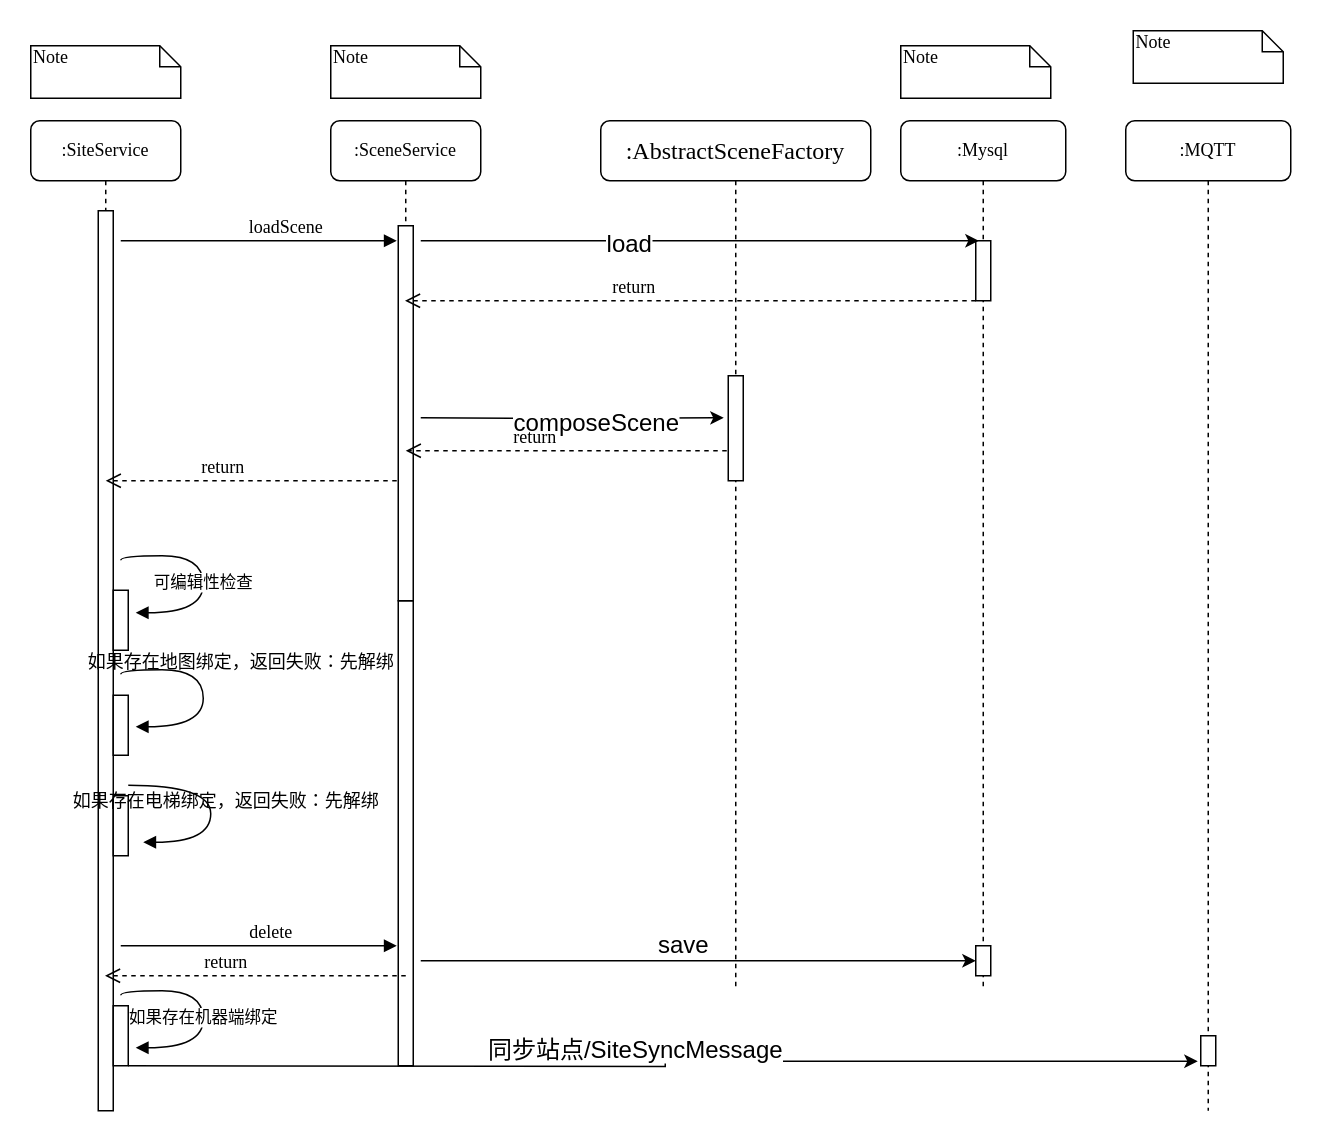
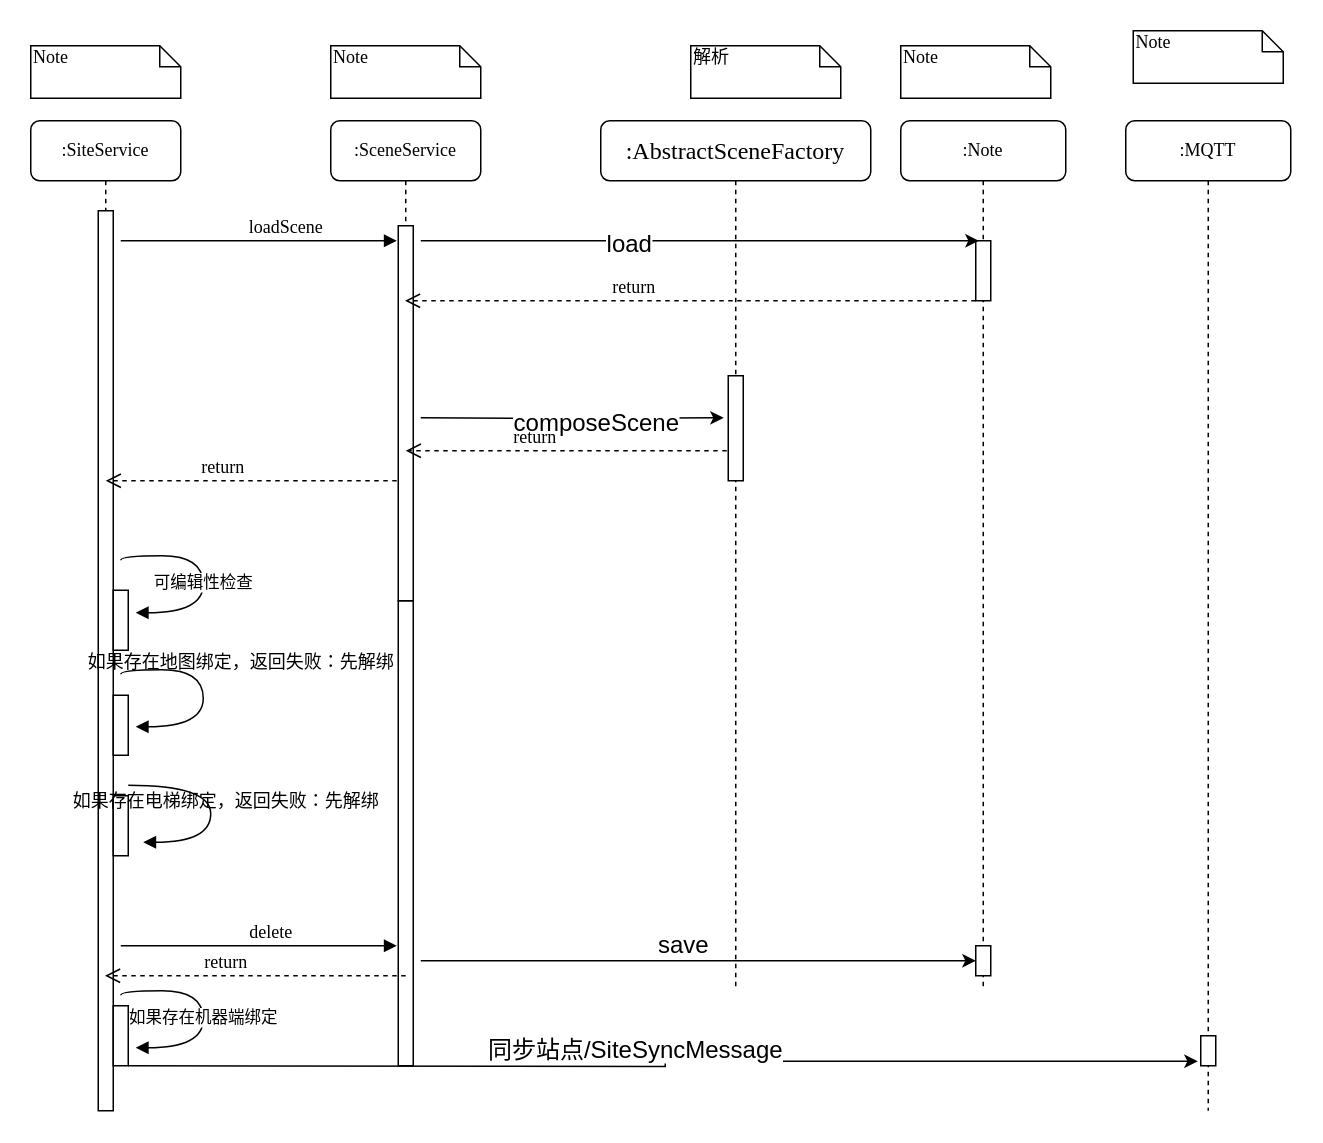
  <mxCell id="0" />
  <mxCell id="1" parent="0" />
  <mxCell id="2" value=":SceneService" style="shape=umlLifeline;perimeter=lifelinePerimeter;whiteSpace=wrap;html=1;container=1;collapsible=0;recursiveResize=0;outlineConnect=0;rounded=1;shadow=0;comic=0;labelBackgroundColor=none;strokeWidth=1;fontFamily=Verdana;fontSize=12;align=center;" parent="1" vertex="1"><mxGeometry x="220" y="80" width="100" height="630" as="geometry" /></mxCell>
  <mxCell id="3" value="" style="html=1;points=[];perimeter=orthogonalPerimeter;rounded=0;shadow=0;comic=0;labelBackgroundColor=none;strokeWidth=1;fontFamily=Verdana;fontSize=12;align=center;" parent="2" vertex="1"><mxGeometry x="45" y="320" width="10" height="310" as="geometry" /></mxCell>
  <mxCell id="4" value="" style="html=1;points=[];perimeter=orthogonalPerimeter;rounded=0;shadow=0;comic=0;labelBackgroundColor=none;strokeWidth=1;fontFamily=Verdana;fontSize=12;align=center;" parent="2" vertex="1"><mxGeometry x="45" y="70" width="10" height="250" as="geometry" /></mxCell>
  <mxCell id="5" value="&lt;font style=&quot;font-size: 16px&quot;&gt;:&lt;font style=&quot;font-size: 16px&quot;&gt;AbstractSceneFactory&lt;/font&gt;&lt;/font&gt;" style="shape=umlLifeline;perimeter=lifelinePerimeter;whiteSpace=wrap;html=1;container=1;collapsible=0;recursiveResize=0;outlineConnect=0;rounded=1;shadow=0;comic=0;labelBackgroundColor=none;strokeWidth=1;fontFamily=Verdana;fontSize=12;align=center;" parent="1" vertex="1"><mxGeometry x="400" y="80" width="180" height="580" as="geometry" /></mxCell>
  <mxCell id="6" value="" style="html=1;points=[];perimeter=orthogonalPerimeter;rounded=0;shadow=0;comic=0;labelBackgroundColor=none;strokeWidth=1;fontFamily=Verdana;fontSize=12;align=center;" parent="5" vertex="1"><mxGeometry x="85" y="170" width="10" height="70" as="geometry" /></mxCell>
  <mxCell id="7" value="return" style="html=1;verticalAlign=bottom;endArrow=open;dashed=1;endSize=8;labelBackgroundColor=none;fontFamily=Verdana;fontSize=12;edgeStyle=elbowEdgeStyle;elbow=vertical;exitX=0.5;exitY=0.968;exitDx=0;exitDy=0;exitPerimeter=0;" parent="5" target="2" edge="1"><mxGeometry x="0.2" relative="1" as="geometry"><mxPoint x="49.5" y="120" as="targetPoint" /><Array as="points"><mxPoint x="170" y="120" /></Array><mxPoint x="250" y="120.08" as="sourcePoint" /><mxPoint as="offset" /></mxGeometry></mxCell>
- <mxCell id="8" value=":Mysql" style="shape=umlLifeline;perimeter=lifelinePerimeter;whiteSpace=wrap;html=1;container=1;collapsible=0;recursiveResize=0;outlineConnect=0;rounded=1;shadow=0;comic=0;labelBackgroundColor=none;strokeWidth=1;fontFamily=Verdana;fontSize=12;align=center;" parent="1" vertex="1"><mxGeometry x="600" y="80" width="110" height="580" as="geometry" /></mxCell>
+ <mxCell id="8" value=":Note" style="shape=umlLifeline;perimeter=lifelinePerimeter;whiteSpace=wrap;html=1;container=1;collapsible=0;recursiveResize=0;outlineConnect=0;rounded=1;shadow=0;comic=0;labelBackgroundColor=none;strokeWidth=1;fontFamily=Verdana;fontSize=12;align=center;" parent="1" vertex="1"><mxGeometry x="600" y="80" width="110" height="580" as="geometry" /></mxCell>
  <mxCell id="9" value="" style="html=1;points=[];perimeter=orthogonalPerimeter;rounded=0;shadow=0;comic=0;labelBackgroundColor=none;strokeWidth=1;fontFamily=Verdana;fontSize=12;align=center;" parent="8" vertex="1"><mxGeometry x="50" y="550" width="10" height="20" as="geometry" /></mxCell>
  <mxCell id="10" value="" style="html=1;points=[];perimeter=orthogonalPerimeter;rounded=0;shadow=0;comic=0;labelBackgroundColor=none;strokeWidth=1;fontFamily=Verdana;fontSize=12;align=center;" parent="8" vertex="1"><mxGeometry x="50" y="80" width="10" height="40" as="geometry" /></mxCell>
  <mxCell id="11" value=":SiteService" style="shape=umlLifeline;perimeter=lifelinePerimeter;whiteSpace=wrap;html=1;container=1;collapsible=0;recursiveResize=0;outlineConnect=0;rounded=1;shadow=0;comic=0;labelBackgroundColor=none;strokeWidth=1;fontFamily=Verdana;fontSize=12;align=center;" parent="1" vertex="1"><mxGeometry x="20" y="80" width="100" height="660" as="geometry" /></mxCell>
  <mxCell id="12" value="" style="html=1;points=[];perimeter=orthogonalPerimeter;rounded=0;shadow=0;comic=0;labelBackgroundColor=none;strokeWidth=1;fontFamily=Verdana;fontSize=12;align=center;" parent="11" vertex="1"><mxGeometry x="45" y="60" width="10" height="600" as="geometry" /></mxCell>
  <mxCell id="13" value="" style="html=1;points=[];perimeter=orthogonalPerimeter;rounded=0;shadow=0;comic=0;labelBackgroundColor=none;strokeWidth=1;fontFamily=Verdana;fontSize=12;align=center;" parent="11" vertex="1"><mxGeometry x="55" y="450" width="10" height="40" as="geometry" /></mxCell>
  <mxCell id="14" value="" style="html=1;points=[];perimeter=orthogonalPerimeter;rounded=0;shadow=0;comic=0;labelBackgroundColor=none;strokeWidth=1;fontFamily=Verdana;fontSize=12;align=center;" parent="11" vertex="1"><mxGeometry x="55" y="383" width="10" height="40" as="geometry" /></mxCell>
  <mxCell id="15" value="" style="html=1;points=[];perimeter=orthogonalPerimeter;rounded=0;shadow=0;comic=0;labelBackgroundColor=none;strokeWidth=1;fontFamily=Verdana;fontSize=12;align=center;" parent="11" vertex="1"><mxGeometry x="55" y="313" width="10" height="40" as="geometry" /></mxCell>
  <mxCell id="16" value="" style="html=1;points=[];perimeter=orthogonalPerimeter;rounded=0;shadow=0;comic=0;labelBackgroundColor=none;strokeWidth=1;fontFamily=Verdana;fontSize=12;align=center;" vertex="1" parent="11"><mxGeometry x="55" y="590" width="10" height="40" as="geometry" /></mxCell>
  <mxCell id="17" value="Note" style="shape=note;whiteSpace=wrap;html=1;size=14;verticalAlign=top;align=left;spacingTop=-6;rounded=0;shadow=0;comic=0;labelBackgroundColor=none;strokeWidth=1;fontFamily=Verdana;fontSize=12" parent="1" vertex="1"><mxGeometry x="20" y="30" width="100" height="35" as="geometry" /></mxCell>
  <mxCell id="18" value="Note" style="shape=note;whiteSpace=wrap;html=1;size=14;verticalAlign=top;align=left;spacingTop=-6;rounded=0;shadow=0;comic=0;labelBackgroundColor=none;strokeWidth=1;fontFamily=Verdana;fontSize=12" parent="1" vertex="1"><mxGeometry x="220" y="30" width="100" height="35" as="geometry" /></mxCell>
+ <mxCell id="19" value="解析" style="shape=note;whiteSpace=wrap;html=1;size=14;verticalAlign=top;align=left;spacingTop=-6;rounded=0;shadow=0;comic=0;labelBackgroundColor=none;strokeWidth=1;fontFamily=Verdana;fontSize=12" parent="1" vertex="1"><mxGeometry x="460" y="30" width="100" height="35" as="geometry" /></mxCell>
  <mxCell id="20" value="Note" style="shape=note;whiteSpace=wrap;html=1;size=14;verticalAlign=top;align=left;spacingTop=-6;rounded=0;shadow=0;comic=0;labelBackgroundColor=none;strokeWidth=1;fontFamily=Verdana;fontSize=12" parent="1" vertex="1"><mxGeometry x="600" y="30" width="100" height="35" as="geometry" /></mxCell>
  <mxCell id="21" value="如果存在地图绑定，返回失败：先解绑" style="html=1;verticalAlign=bottom;endArrow=block;labelBackgroundColor=none;fontFamily=Verdana;fontSize=12;elbow=vertical;edgeStyle=orthogonalEdgeStyle;curved=1;" parent="1" edge="1"><mxGeometry x="-0.121" y="25" relative="1" as="geometry"><mxPoint x="80" y="449" as="sourcePoint" /><mxPoint x="90" y="484" as="targetPoint" /><Array as="points"><mxPoint x="80" y="446" /><mxPoint x="135" y="446" /><mxPoint x="135" y="484" /></Array><mxPoint as="offset" /></mxGeometry></mxCell>
  <mxCell id="22" value="loadScene" style="html=1;verticalAlign=bottom;endArrow=block;labelBackgroundColor=none;fontFamily=Verdana;fontSize=12;exitX=1.6;exitY=0.571;exitDx=0;exitDy=0;exitPerimeter=0;" parent="1" edge="1"><mxGeometry x="0.191" relative="1" as="geometry"><mxPoint x="80" y="160" as="sourcePoint" /><mxPoint as="offset" /><mxPoint x="264" y="160" as="targetPoint" /></mxGeometry></mxCell>
  <mxCell id="23" style="edgeStyle=orthogonalEdgeStyle;rounded=0;orthogonalLoop=1;jettySize=auto;html=1;fontSize=16;" parent="1" edge="1"><mxGeometry relative="1" as="geometry"><mxPoint x="280" y="160" as="sourcePoint" /><mxPoint x="652" y="160" as="targetPoint" /><Array as="points"><mxPoint x="280" y="160" /><mxPoint x="652" y="160" /></Array></mxGeometry></mxCell>
  <mxCell id="24" value="load" style="edgeLabel;html=1;align=center;verticalAlign=middle;resizable=0;points=[];fontSize=16;" parent="23" vertex="1" connectable="0"><mxGeometry x="-0.258" y="-1" relative="1" as="geometry"><mxPoint as="offset" /></mxGeometry></mxCell>
  <mxCell id="25" style="edgeStyle=orthogonalEdgeStyle;rounded=0;orthogonalLoop=1;jettySize=auto;html=1;entryX=-0.3;entryY=0.4;entryDx=0;entryDy=0;entryPerimeter=0;fontSize=16;" parent="1" target="6" edge="1"><mxGeometry relative="1" as="geometry"><mxPoint x="280" y="278" as="sourcePoint" /></mxGeometry></mxCell>
  <mxCell id="26" value="composeScene" style="edgeLabel;html=1;align=center;verticalAlign=middle;resizable=0;points=[];fontSize=16;" parent="25" vertex="1" connectable="0"><mxGeometry x="0.158" y="-2" relative="1" as="geometry"><mxPoint as="offset" /></mxGeometry></mxCell>
  <mxCell id="27" value="return" style="html=1;verticalAlign=bottom;endArrow=open;dashed=1;endSize=8;labelBackgroundColor=none;fontFamily=Verdana;fontSize=12;edgeStyle=elbowEdgeStyle;elbow=vertical;exitX=-0.1;exitY=0.714;exitDx=0;exitDy=0;exitPerimeter=0;" parent="1" source="6" edge="1"><mxGeometry x="0.2" relative="1" as="geometry"><mxPoint x="270" y="300" as="targetPoint" /><Array as="points"><mxPoint x="450" y="300" /></Array><mxPoint x="645" y="260" as="sourcePoint" /><mxPoint as="offset" /></mxGeometry></mxCell>
  <mxCell id="28" value="return" style="html=1;verticalAlign=bottom;endArrow=open;dashed=1;endSize=8;labelBackgroundColor=none;fontFamily=Verdana;fontSize=12;edgeStyle=elbowEdgeStyle;elbow=vertical;exitX=-0.1;exitY=0.714;exitDx=0;exitDy=0;exitPerimeter=0;" parent="1" edge="1"><mxGeometry x="0.2" relative="1" as="geometry"><mxPoint x="70" y="320" as="targetPoint" /><Array as="points"><mxPoint x="230" y="320.02" /></Array><mxPoint x="264" y="320" as="sourcePoint" /><mxPoint as="offset" /></mxGeometry></mxCell>
  <mxCell id="29" value="delete" style="html=1;verticalAlign=bottom;endArrow=block;labelBackgroundColor=none;fontFamily=Verdana;fontSize=12;exitX=1.6;exitY=0.571;exitDx=0;exitDy=0;exitPerimeter=0;" parent="1" edge="1"><mxGeometry x="0.087" relative="1" as="geometry"><mxPoint x="80" y="630" as="sourcePoint" /><mxPoint as="offset" /><mxPoint x="264" y="630" as="targetPoint" /></mxGeometry></mxCell>
  <mxCell id="30" style="edgeStyle=orthogonalEdgeStyle;rounded=0;orthogonalLoop=1;jettySize=auto;html=1;fontSize=16;" parent="1" edge="1"><mxGeometry relative="1" as="geometry"><mxPoint x="280" y="640" as="sourcePoint" /><mxPoint x="650" y="640" as="targetPoint" /><Array as="points"><mxPoint x="280" y="640" /><mxPoint x="651" y="640" /></Array></mxGeometry></mxCell>
  <mxCell id="31" value="save" style="edgeLabel;html=1;align=center;verticalAlign=middle;resizable=0;points=[];fontSize=16;" parent="30" vertex="1" connectable="0"><mxGeometry x="-0.057" relative="1" as="geometry"><mxPoint y="-12" as="offset" /></mxGeometry></mxCell>
  <mxCell id="32" value="return" style="html=1;verticalAlign=bottom;endArrow=open;dashed=1;endSize=8;labelBackgroundColor=none;fontFamily=Verdana;fontSize=12;edgeStyle=elbowEdgeStyle;elbow=vertical;" parent="1" target="11" edge="1"><mxGeometry x="0.2" relative="1" as="geometry"><mxPoint x="110" y="570" as="targetPoint" /><Array as="points"><mxPoint x="180" y="650" /><mxPoint x="190" y="700" /></Array><mxPoint x="270" y="650" as="sourcePoint" /><mxPoint as="offset" /></mxGeometry></mxCell>
  <mxCell id="33" value="如果存在电梯绑定，返回失败：先解绑" style="html=1;verticalAlign=bottom;endArrow=block;labelBackgroundColor=none;fontFamily=Verdana;fontSize=12;elbow=vertical;edgeStyle=orthogonalEdgeStyle;curved=1;exitX=1.038;exitY=0.345;exitPerimeter=0;" parent="1" edge="1"><mxGeometry x="0.086" y="10" relative="1" as="geometry"><mxPoint x="85.003" y="523" as="sourcePoint" /><mxPoint x="95" y="561" as="targetPoint" /><Array as="points"><mxPoint x="140" y="523" /><mxPoint x="140" y="561" /><mxPoint x="95" y="561" /></Array><mxPoint as="offset" /></mxGeometry></mxCell>
  <mxCell id="34" value="&lt;span style=&quot;color: rgba(0 , 0 , 0 , 0) ; font-family: monospace ; font-size: 0px&quot;&gt;%3CmxGraphModel%3E%3Croot%3E%3CmxCell%20id%3D%220%22%2F%3E%3CmxCell%20id%3D%221%22%20parent%3D%220%22%2F%3E%3CmxCell%20id%3D%222%22%20value%3D%22%E5%91%BD%E5%90%8D%E6%83%9F%E4%B8%80%E6%80%A7%E6%9F%A5%E6%A3%80%E6%9F%A5%22%20style%3D%22html%3D1%3BverticalAlign%3Dbottom%3BendArrow%3Dblock%3BlabelBackgroundColor%3Dnone%3BfontFamily%3DVerdana%3BfontSize%3D12%3Belbow%3Dvertical%3BedgeStyle%3DorthogonalEdgeStyle%3Bcurved%3D1%3B%22%20edge%3D%221%22%20parent%3D%221%22%3E%3CmxGeometry%20x%3D%220.232%22%20relative%3D%221%22%20as%3D%22geometry%22%3E%3CmxPoint%20x%3D%22160%22%20y%3D%22449%22%20as%3D%22sourcePoint%22%2F%3E%3CmxPoint%20x%3D%22170%22%20y%3D%22484%22%20as%3D%22targetPoint%22%2F%3E%3CArray%20as%3D%22points%22%3E%3CmxPoint%20x%3D%22160%22%20y%3D%22446%22%2F%3E%3CmxPoint%20x%3D%22215%22%20y%3D%22446%22%2F%3E%3CmxPoint%20x%3D%22215%22%20y%3D%22484%22%2F%3E%3C%2FArray%3E%3CmxPoint%20as%3D%22offset%22%2F%3E%3C%2FmxGeometry%3E%3C%2FmxCell%3E%3C%2Froot%3E%3C%2FmxGraphModel%3Es&lt;/span&gt;" style="html=1;verticalAlign=bottom;endArrow=block;labelBackgroundColor=none;fontFamily=Verdana;fontSize=12;elbow=vertical;edgeStyle=orthogonalEdgeStyle;curved=1;" parent="1" edge="1"><mxGeometry x="0.232" relative="1" as="geometry"><mxPoint x="80" y="373" as="sourcePoint" /><mxPoint x="90" y="408" as="targetPoint" /><Array as="points"><mxPoint x="80" y="370" /><mxPoint x="135" y="370" /><mxPoint x="135" y="408" /></Array><mxPoint as="offset" /></mxGeometry></mxCell>
  <mxCell id="35" value="可编辑性检查" style="edgeLabel;html=1;align=center;verticalAlign=middle;resizable=0;points=[];" parent="34" vertex="1" connectable="0"><mxGeometry x="0.064" y="-1" relative="1" as="geometry"><mxPoint as="offset" /></mxGeometry></mxCell>
  <mxCell id="36" value="&lt;span style=&quot;color: rgba(0 , 0 , 0 , 0) ; font-family: monospace ; font-size: 0px&quot;&gt;%3CmxGraphModel%3E%3Croot%3E%3CmxCell%20id%3D%220%22%2F%3E%3CmxCell%20id%3D%221%22%20parent%3D%220%22%2F%3E%3CmxCell%20id%3D%222%22%20value%3D%22%E5%91%BD%E5%90%8D%E6%83%9F%E4%B8%80%E6%80%A7%E6%9F%A5%E6%A3%80%E6%9F%A5%22%20style%3D%22html%3D1%3BverticalAlign%3Dbottom%3BendArrow%3Dblock%3BlabelBackgroundColor%3Dnone%3BfontFamily%3DVerdana%3BfontSize%3D12%3Belbow%3Dvertical%3BedgeStyle%3DorthogonalEdgeStyle%3Bcurved%3D1%3B%22%20edge%3D%221%22%20parent%3D%221%22%3E%3CmxGeometry%20x%3D%220.232%22%20relative%3D%221%22%20as%3D%22geometry%22%3E%3CmxPoint%20x%3D%22160%22%20y%3D%22449%22%20as%3D%22sourcePoint%22%2F%3E%3CmxPoint%20x%3D%22170%22%20y%3D%22484%22%20as%3D%22targetPoint%22%2F%3E%3CArray%20as%3D%22points%22%3E%3CmxPoint%20x%3D%22160%22%20y%3D%22446%22%2F%3E%3CmxPoint%20x%3D%22215%22%20y%3D%22446%22%2F%3E%3CmxPoint%20x%3D%22215%22%20y%3D%22484%22%2F%3E%3C%2FArray%3E%3CmxPoint%20as%3D%22offset%22%2F%3E%3C%2FmxGeometry%3E%3C%2FmxCell%3E%3C%2Froot%3E%3C%2FmxGraphModel%3Es&lt;/span&gt;" style="html=1;verticalAlign=bottom;endArrow=block;labelBackgroundColor=none;fontFamily=Verdana;fontSize=12;elbow=vertical;edgeStyle=orthogonalEdgeStyle;curved=1;" edge="1" parent="1"><mxGeometry x="0.232" relative="1" as="geometry"><mxPoint x="80" y="663" as="sourcePoint" /><mxPoint x="90" y="698" as="targetPoint" /><Array as="points"><mxPoint x="80" y="660" /><mxPoint x="135" y="660" /><mxPoint x="135" y="698" /></Array><mxPoint as="offset" /></mxGeometry></mxCell>
  <mxCell id="37" value="如果存在机器端绑定" style="edgeLabel;html=1;align=center;verticalAlign=middle;resizable=0;points=[];" vertex="1" connectable="0" parent="36"><mxGeometry x="0.064" y="-1" relative="1" as="geometry"><mxPoint as="offset" /></mxGeometry></mxCell>
  <mxCell id="38" value=":MQTT" style="shape=umlLifeline;perimeter=lifelinePerimeter;whiteSpace=wrap;html=1;container=1;collapsible=0;recursiveResize=0;outlineConnect=0;rounded=1;shadow=0;comic=0;labelBackgroundColor=none;strokeWidth=1;fontFamily=Verdana;fontSize=12;align=center;" vertex="1" parent="1"><mxGeometry x="750" y="80" width="110" height="660" as="geometry" /></mxCell>
  <mxCell id="39" value="" style="html=1;points=[];perimeter=orthogonalPerimeter;rounded=0;shadow=0;comic=0;labelBackgroundColor=none;strokeWidth=1;fontFamily=Verdana;fontSize=12;align=center;" vertex="1" parent="38"><mxGeometry x="50" y="610" width="10" height="20" as="geometry" /></mxCell>
  <mxCell id="40" value="Note" style="shape=note;whiteSpace=wrap;html=1;size=14;verticalAlign=top;align=left;spacingTop=-6;rounded=0;shadow=0;comic=0;labelBackgroundColor=none;strokeWidth=1;fontFamily=Verdana;fontSize=12" vertex="1" parent="1"><mxGeometry x="755" y="20" width="100" height="35" as="geometry" /></mxCell>
  <mxCell id="41" style="edgeStyle=orthogonalEdgeStyle;rounded=0;orthogonalLoop=1;jettySize=auto;html=1;fontSize=16;entryX=-0.2;entryY=0.85;entryDx=0;entryDy=0;entryPerimeter=0;" edge="1" parent="1" target="39"><mxGeometry relative="1" as="geometry"><mxPoint x="85" y="710" as="sourcePoint" /><mxPoint x="455" y="710" as="targetPoint" /><Array as="points" /></mxGeometry></mxCell>
  <mxCell id="42" value="同步站点/SiteSyncMessage" style="edgeLabel;html=1;align=center;verticalAlign=middle;resizable=0;points=[];fontSize=16;" vertex="1" connectable="0" parent="41"><mxGeometry x="-0.057" relative="1" as="geometry"><mxPoint y="-12" as="offset" /></mxGeometry></mxCell>
